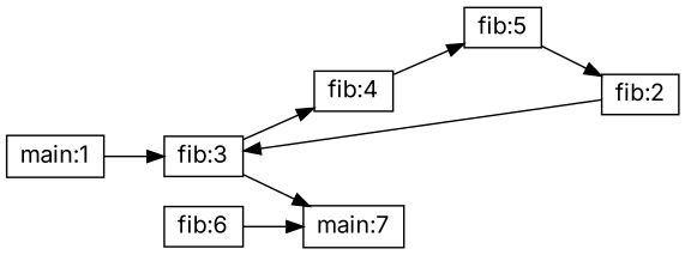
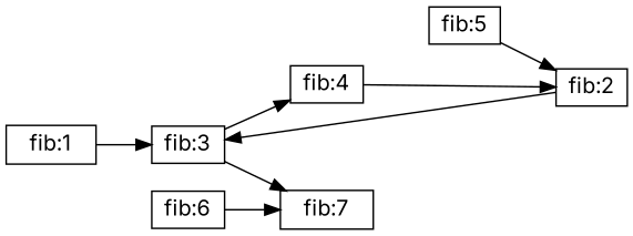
  digraph {
    fontname=Inter
    rankdir=LR
    node [fontname=Inter shape=record]
    edge [fontname=Inter]
-   "fib:1" [height=.1 width=.1 label="main:1"]
+   "fib:1" [height=.1 width=.1]
    "fib:3" [height=.1 width=.1]
    "fib:4" [height=.1 width=.1]
-   "main:7" [height=.1 width=.1]
+   "main:7" [height=.1 width=.1 label="fib:7"]
    "fib:5" [height=.1 width=.1]
    "fib:2" [height=.1 width=.1]
    "fib:6" [height=.1 width=.1]
    "fib:1" -> "fib:3"
    "fib:3" -> "fib:4"
    "fib:3" -> "main:7"
-   "fib:4" -> "fib:5"
+   "fib:4" -> "fib:2"
    "fib:5" -> "fib:2"
    "fib:2" -> "fib:3"
    "fib:6" -> "main:7"
  }
